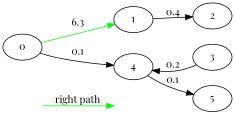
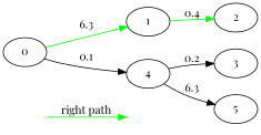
  digraph {
    fontname="Playfair Display"
    rankdir=LR
    node [fontname="Playfair Display"]
    edge [fontname="Playfair Display"]
    a [style=invis]
    b [style=invis]
    0
    1
    4
    2
    3
    5
    subgraph sub_1 {
      label=Legend
      shape=rectangle
      a
      b
    }
    a -> b [color=green label="right path"]
    0 -> 1 [color=green label=6.3]
    0 -> 4 [label=0.1]
-   1 -> 2 [color=black label=0.4]
-   4 -> 5 [label=0.1]
-   3 -> 4 [label=0.2]
+   1 -> 2 [color=green label=0.4]
+   4 -> 5 [label=6.3]
+   4 -> 3 [label=0.2]
  }
